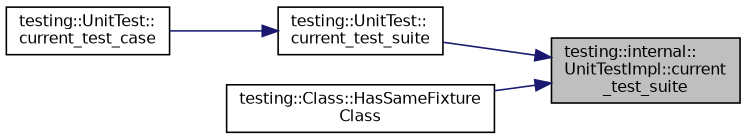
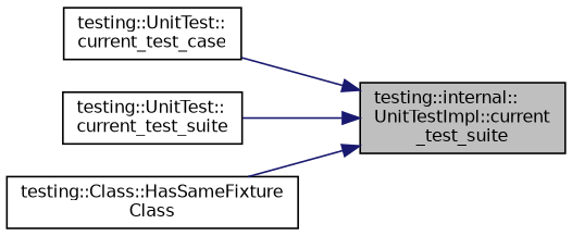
  digraph {
    rankdir=RL
    node [color=black fontname=Helvetica fontsize=10 shape=record]
    edge [color=midnightblue dir=back fontname=Helvetica fontsize=10 labelfontname=Helvetica labelfontsize=10 style=solid]
    n1 [fillcolor=grey75 fontcolor=black height=0.2 label="testing::internal::\lUnitTestImpl::current\l_test_suite" style=filled width=0.4]
    n2 [height=0.2 label="testing::UnitTest::\lcurrent_test_case" width=0.4]
    n3 [height=0.2 label="testing::UnitTest::\lcurrent_test_suite" width=0.4]
    n4 [height=0.2 label="testing::Class::HasSameFixture\lClass" width=0.4]
-   n3 -> n2
+   n1 -> n2
    n1 -> n3
    n1 -> n4
  }
